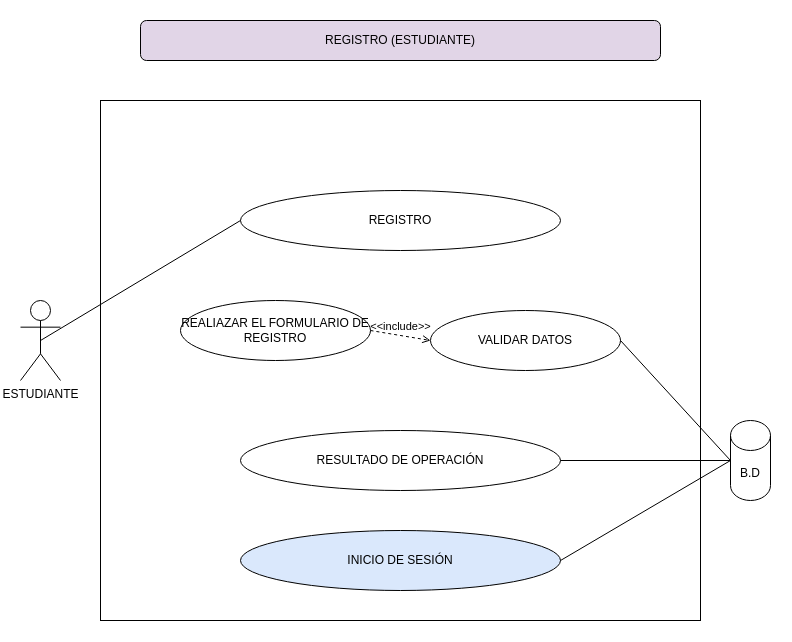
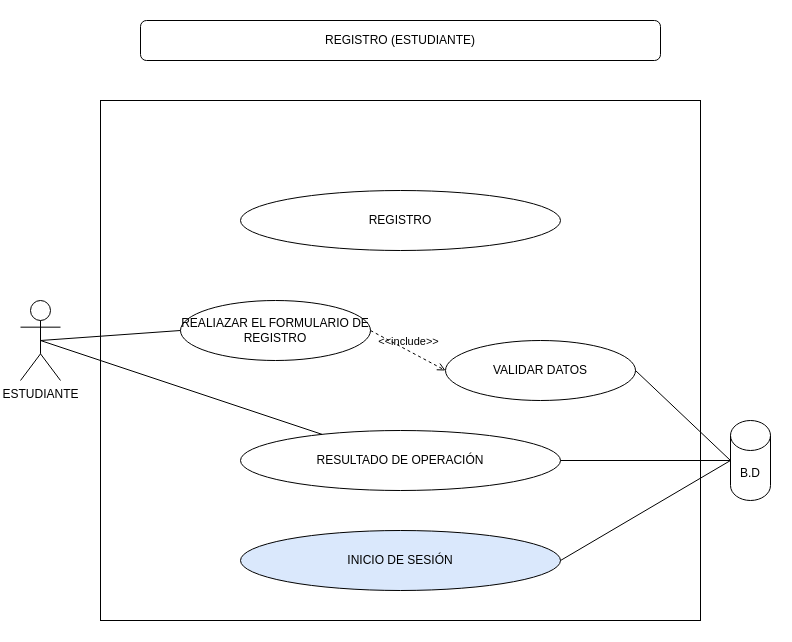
  <mxCell id="0" />
  <mxCell id="1" parent="0" />
  <mxCell id="2" value="" style="rounded=0;whiteSpace=wrap;html=1;" parent="1" vertex="1"><mxGeometry x="100" y="100" width="600" height="520" as="geometry" /></mxCell>
- <mxCell id="3" value="REGISTRO (ESTUDIANTE)" style="rounded=1;whiteSpace=wrap;html=1;fillColor=#e1d5e7;" parent="1" vertex="1"><mxGeometry x="140" y="20" width="520" height="40" as="geometry" /></mxCell>
+ <mxCell id="3" value="REGISTRO (ESTUDIANTE)" style="rounded=1;whiteSpace=wrap;html=1;" parent="1" vertex="1"><mxGeometry x="140" y="20" width="520" height="40" as="geometry" /></mxCell>
  <mxCell id="4" value="REGISTRO" style="ellipse;whiteSpace=wrap;html=1;" parent="1" vertex="1"><mxGeometry x="240" y="190" width="320" height="60" as="geometry" /></mxCell>
  <mxCell id="5" value="REALIAZAR EL FORMULARIO DE REGISTRO" style="ellipse;whiteSpace=wrap;html=1;" parent="1" vertex="1"><mxGeometry x="180" y="300" width="190" height="60" as="geometry" /></mxCell>
- <mxCell id="6" value="VALIDAR DATOS" style="ellipse;whiteSpace=wrap;html=1;" parent="1" vertex="1"><mxGeometry x="430" y="310" width="190" height="60" as="geometry" /></mxCell>
+ <mxCell id="6" value="VALIDAR DATOS" style="ellipse;whiteSpace=wrap;html=1;" parent="1" vertex="1"><mxGeometry x="445" y="340" width="190" height="60" as="geometry" /></mxCell>
  <mxCell id="7" value="ESTUDIANTE" style="shape=umlActor;verticalLabelPosition=bottom;verticalAlign=top;html=1;outlineConnect=0;" parent="1" vertex="1"><mxGeometry x="20" y="300" width="40" height="80" as="geometry" /></mxCell>
  <mxCell id="8" value="RESULTADO DE OPERACIÓN" style="ellipse;whiteSpace=wrap;html=1;" parent="1" vertex="1"><mxGeometry x="240" y="430" width="320" height="60" as="geometry" /></mxCell>
  <mxCell id="9" value="INICIO DE SESIÓN" style="ellipse;whiteSpace=wrap;html=1;fillColor=#dae8fc;" parent="1" vertex="1"><mxGeometry x="240" y="530" width="320" height="60" as="geometry" /></mxCell>
  <mxCell id="10" value="B.D" style="shape=cylinder3;whiteSpace=wrap;html=1;boundedLbl=1;backgroundOutline=1;size=15;" parent="1" vertex="1"><mxGeometry x="730" y="420" width="40" height="80" as="geometry" /></mxCell>
  <mxCell id="11" value="&amp;lt;&amp;lt;include&amp;gt;&amp;gt;" style="html=1;verticalAlign=bottom;labelBackgroundColor=none;endArrow=open;endFill=0;dashed=1;exitX=1;exitY=0.5;exitDx=0;exitDy=0;entryX=0;entryY=0.5;entryDx=0;entryDy=0;" edge="1" parent="1" source="5" target="6"><mxGeometry width="160" relative="1" as="geometry"><mxPoint x="310" y="390" as="sourcePoint" /><mxPoint x="470" y="390" as="targetPoint" /></mxGeometry></mxCell>
- <mxCell id="12" value="" style="endArrow=none;html=1;exitX=0.5;exitY=0.5;exitDx=0;exitDy=0;exitPerimeter=0;entryX=0;entryY=0.5;entryDx=0;entryDy=0;" edge="1" parent="1" source="7" target="4"><mxGeometry width="50" height="50" relative="1" as="geometry"><mxPoint x="370" y="410" as="sourcePoint" /><mxPoint x="420" y="360" as="targetPoint" /></mxGeometry></mxCell>
+ <mxCell id="12" value="" style="endArrow=none;html=1;exitX=0.5;exitY=0.5;exitDx=0;exitDy=0;exitPerimeter=0;" edge="1" parent="1" source="7" target="8"><mxGeometry width="50" height="50" relative="1" as="geometry"><mxPoint x="370" y="410" as="sourcePoint" /><mxPoint x="420" y="360" as="targetPoint" /></mxGeometry></mxCell>
+ <mxCell id="13" value="" style="endArrow=none;html=1;exitX=0.5;exitY=0.5;exitDx=0;exitDy=0;exitPerimeter=0;entryX=0;entryY=0.5;entryDx=0;entryDy=0;" edge="1" parent="1" source="7" target="5"><mxGeometry width="50" height="50" relative="1" as="geometry"><mxPoint x="370" y="410" as="sourcePoint" /><mxPoint x="420" y="360" as="targetPoint" /></mxGeometry></mxCell>
  <mxCell id="14" value="" style="endArrow=none;html=1;exitX=1;exitY=0.5;exitDx=0;exitDy=0;entryX=0;entryY=0.5;entryDx=0;entryDy=0;entryPerimeter=0;" edge="1" parent="1" source="6" target="10"><mxGeometry width="50" height="50" relative="1" as="geometry"><mxPoint x="370" y="410" as="sourcePoint" /><mxPoint x="420" y="360" as="targetPoint" /></mxGeometry></mxCell>
  <mxCell id="15" value="" style="endArrow=none;html=1;entryX=0;entryY=0.5;entryDx=0;entryDy=0;entryPerimeter=0;exitX=1;exitY=0.5;exitDx=0;exitDy=0;" edge="1" parent="1" source="8" target="10"><mxGeometry width="50" height="50" relative="1" as="geometry"><mxPoint x="370" y="410" as="sourcePoint" /><mxPoint x="420" y="360" as="targetPoint" /></mxGeometry></mxCell>
  <mxCell id="16" value="" style="endArrow=none;html=1;entryX=0;entryY=0.5;entryDx=0;entryDy=0;entryPerimeter=0;exitX=1;exitY=0.5;exitDx=0;exitDy=0;" edge="1" parent="1" source="9" target="10"><mxGeometry width="50" height="50" relative="1" as="geometry"><mxPoint x="570" y="470" as="sourcePoint" /><mxPoint x="750" y="470" as="targetPoint" /></mxGeometry></mxCell>
